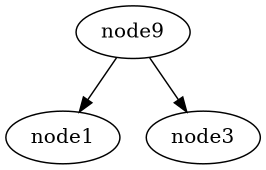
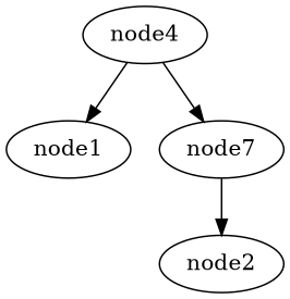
  digraph {
-   node4 [label=node9]
+   node4
    node1
-   node3
+   node3 [label=node7]
+   node2
    node4 -> node1
    node4 -> node3
+   node3 -> node2
  }
